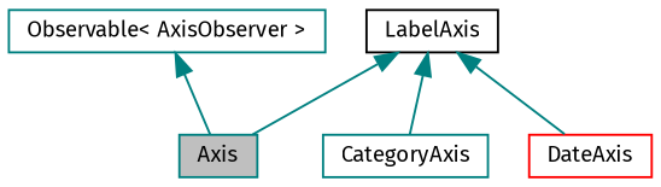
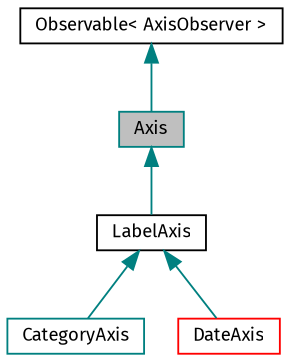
  digraph {
    fontname="Fira Sans"
    node [color=teal fontname="Fira Sans" fontsize=10 shape=record]
    edge [color=teal dir=back fontname="Fira Sans" fontsize=10 labelfontname=FreeSans labelfontsize=10 style=solid]
    n1 [fillcolor=grey75 fontcolor=black height=0.2 label=Axis style=filled width=0.4]
    n2 [color=black height=0.2 label=LabelAxis width=0.4]
    n3 [height=0.2 label=CategoryAxis width=0.4]
    n4 [color=red height=0.2 label=DateAxis width=0.4]
-   n5 [height=0.2 label="Observable\< AxisObserver \>" width=0.4]
-   n2 -> n1
+   n5 [color=black height=0.2 label="Observable\< AxisObserver \>" width=0.4]
+   n1 -> n2
    n2 -> n3
    n2 -> n4
    n5 -> n1
  }
